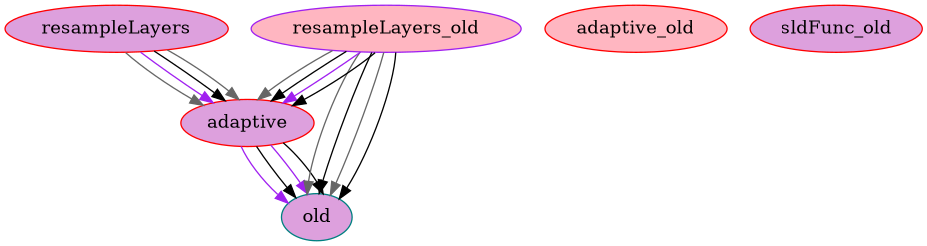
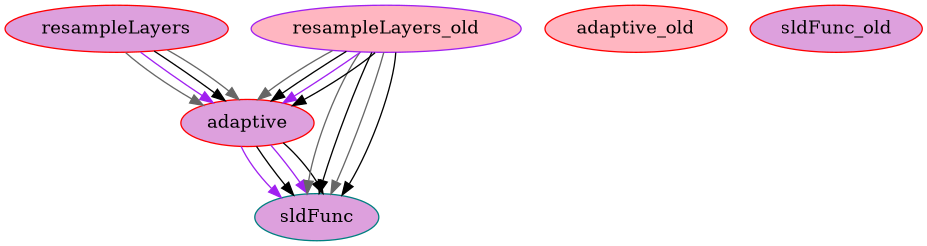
  digraph {
    node [color=red fillcolor=plum style=filled]
    edge [color=black]
-   sldFunc [color=teal label=old]
+   sldFunc [color=teal]
    adaptive
    resampleLayers
    resampleLayers_old [color=purple fillcolor=lightpink]
    adaptive_old [fillcolor=lightpink]
    sldFunc_old
    adaptive -> sldFunc [color=purple]
    adaptive -> sldFunc
    adaptive -> sldFunc [color=purple]
    adaptive -> sldFunc
    resampleLayers -> adaptive [color=gray40]
    resampleLayers -> adaptive [color=purple]
    resampleLayers -> adaptive
    resampleLayers -> adaptive [color=gray40]
    resampleLayers_old -> sldFunc [color=gray40]
    resampleLayers_old -> sldFunc
    resampleLayers_old -> sldFunc [color=gray40]
    resampleLayers_old -> sldFunc
    resampleLayers_old -> adaptive [color=gray40]
    resampleLayers_old -> adaptive
    resampleLayers_old -> adaptive [color=purple]
    resampleLayers_old -> adaptive
  }
